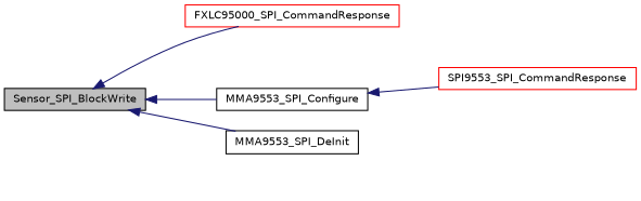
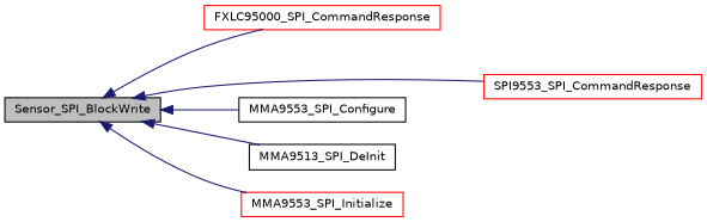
  digraph {
    rankdir=LR
    node [color=black fillcolor=white fontname=Helvetica fontsize=10 shape=record style=filled]
    edge [color=midnightblue dir=back fontname=Helvetica fontsize=10 labelfontname=Helvetica labelfontsize=10 style=solid]
    n1 [fillcolor=grey75 fontcolor=black height=0.2 label=Sensor_SPI_BlockWrite width=0.4]
    n2 [color=red height=0.2 label=FXLC95000_SPI_CommandResponse width=0.4]
    n3 [color=red height=0.2 label=SPI9553_SPI_CommandResponse width=0.4]
    n4 [height=0.2 label=MMA9553_SPI_Configure width=0.4]
-   n5 [height=0.2 label=MMA9553_SPI_DeInit width=0.4]
+   n5 [height=0.2 label=MMA9513_SPI_DeInit width=0.4]
+   n6 [color=red height=0.2 label=MMA9553_SPI_Initialize width=0.4]
    n1 -> n2
-   n4 -> n3
+   n1 -> n3
    n1 -> n4
    n1 -> n5
+   n1 -> n6
  }
